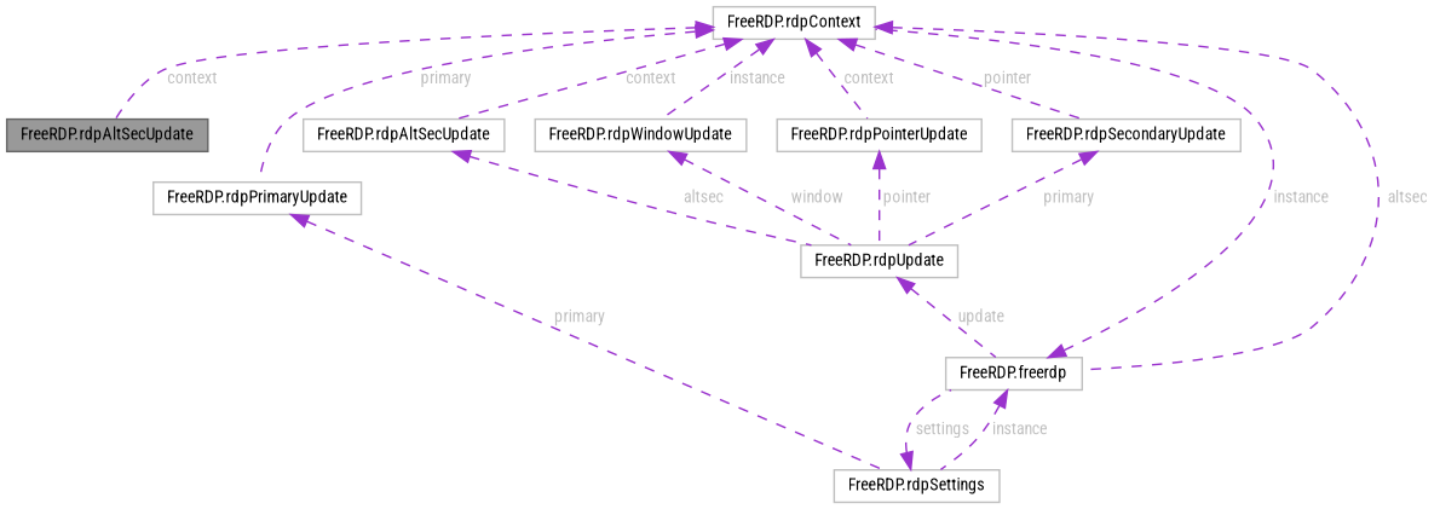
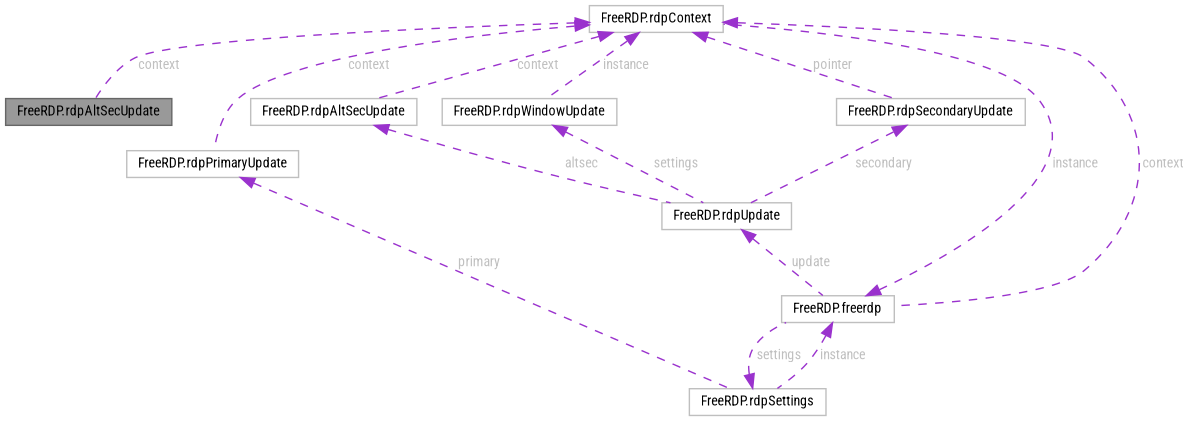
  digraph {
    fontname="Roboto Condensed"
    rankdir=TB
    node [color=grey75 fillcolor=white fontname="Roboto Condensed" fontsize=10 shape=box style=filled]
    edge [color=darkorchid3 dir=back fontcolor=grey fontname="Roboto Condensed" fontsize=10 labelfontname=Helvetica labelfontsize=10 style=dashed]
    n1 [color=gray40 fillcolor=grey60 fontcolor=black height=0.2 label="FreeRDP.rdpAltSecUpdate" width=0.4]
    n2 [height=0.2 label="FreeRDP.rdpContext" width=0.4]
    n3 [height=0.2 label="FreeRDP.freerdp" width=0.4]
-   n4 [height=0.2 label="FreeRDP.rdpPointerUpdate" width=0.4]
    n5 [height=0.2 label="FreeRDP.rdpPrimaryUpdate" width=0.4]
    n6 [height=0.2 label="FreeRDP.rdpSecondaryUpdate" width=0.4]
    n7 [height=0.2 label="FreeRDP.rdpAltSecUpdate" width=0.4]
    n8 [height=0.2 label="FreeRDP.rdpWindowUpdate" width=0.4]
    n9 [height=0.2 label="FreeRDP.rdpSettings" width=0.4]
    n10 [height=0.2 label="FreeRDP.rdpUpdate" width=0.4]
    n2 -> n1 [label=" context"]
-   n2 -> n3 [label=" altsec"]
-   n2 -> n4 [label=" context"]
-   n2 -> n5 [label=" primary"]
+   n2 -> n3 [label=" context"]
+   n2 -> n5 [label=" context"]
    n2 -> n6 [label=" pointer"]
    n2 -> n7 [label=" context"]
    n2 -> n8 [label=" instance"]
    n3 -> n2 [label=" instance"]
    n3 -> n9 [label=" instance"]
-   n4 -> n10 [label=" pointer"]
    n5 -> n9 [label=" primary"]
-   n6 -> n10 [label=" primary"]
+   n6 -> n10 [label=" secondary"]
    n7 -> n10 [label=" altsec"]
-   n8 -> n10 [label=" window"]
+   n8 -> n10 [label=" settings"]
    n9 -> n3 [label=" settings"]
    n10 -> n3 [label=" update"]
  }
